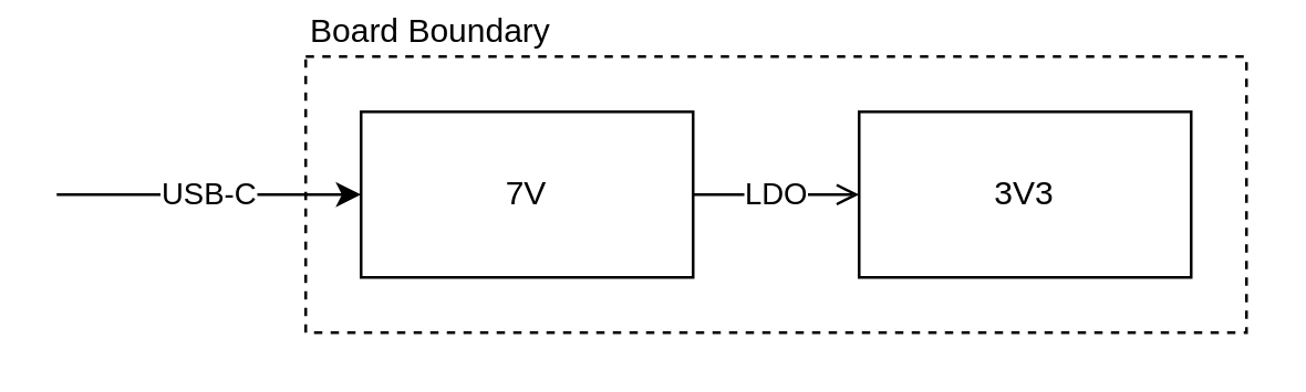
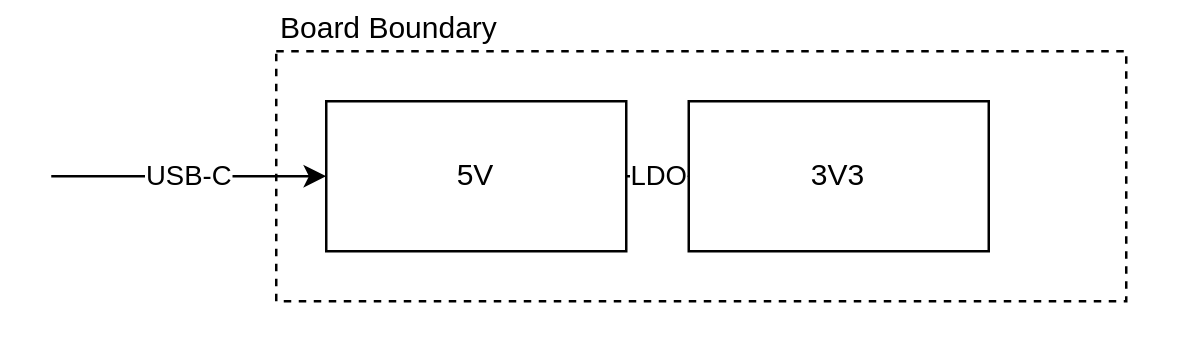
  <mxCell id="0" />
  <mxCell id="1" parent="0" />
  <mxCell id="2" value="Board Boundary" style="rounded=0;whiteSpace=wrap;html=1;fillColor=none;dashed=1;align=left;verticalAlign=bottom;horizontal=1;labelPosition=center;verticalLabelPosition=top;" parent="1" vertex="1"><mxGeometry x="110" y="20" width="340" height="100" as="geometry" /></mxCell>
  <mxCell id="3" value="LDO" style="edgeStyle=orthogonalEdgeStyle;rounded=0;orthogonalLoop=1;jettySize=auto;html=1;exitX=1;exitY=0.5;exitDx=0;exitDy=0;entryX=0;entryY=0.5;entryDx=0;entryDy=0;endArrow=open;" parent="1" source="4" target="5" edge="1"><mxGeometry relative="1" as="geometry" /></mxCell>
- <mxCell id="4" value="7V" style="rounded=0;whiteSpace=wrap;html=1;" parent="1" vertex="1"><mxGeometry x="130" y="40" width="120" height="60" as="geometry" /></mxCell>
- <mxCell id="5" value="3V3" style="rounded=0;whiteSpace=wrap;html=1;" parent="1" vertex="1"><mxGeometry x="310" y="40" width="120" height="60" as="geometry" /></mxCell>
+ <mxCell id="4" value="5V" style="rounded=0;whiteSpace=wrap;html=1;" parent="1" vertex="1"><mxGeometry x="130" y="40" width="120" height="60" as="geometry" /></mxCell>
+ <mxCell id="5" value="3V3" style="rounded=0;whiteSpace=wrap;html=1;" parent="1" vertex="1"><mxGeometry x="275" y="40" width="120" height="60" as="geometry" /></mxCell>
  <mxCell id="6" value="USB-C" style="endArrow=classic;html=1;rounded=0;entryX=0;entryY=0.5;entryDx=0;entryDy=0;" parent="1" target="4" edge="1"><mxGeometry width="50" height="50" relative="1" as="geometry"><mxPoint x="20" y="70" as="sourcePoint" /><mxPoint x="90" y="70" as="targetPoint" /></mxGeometry></mxCell>
